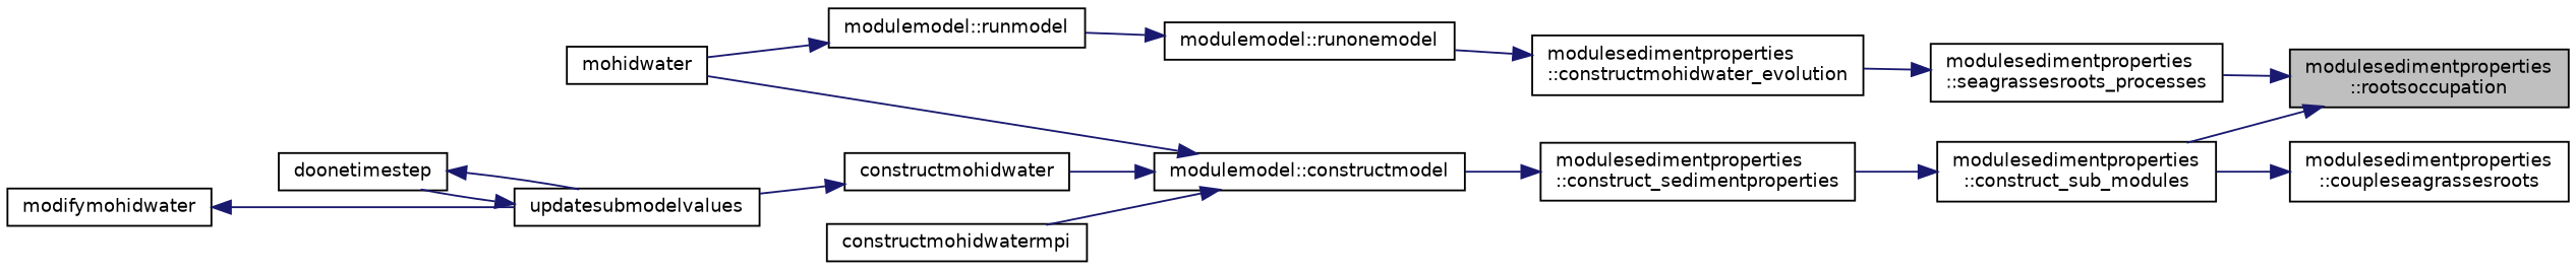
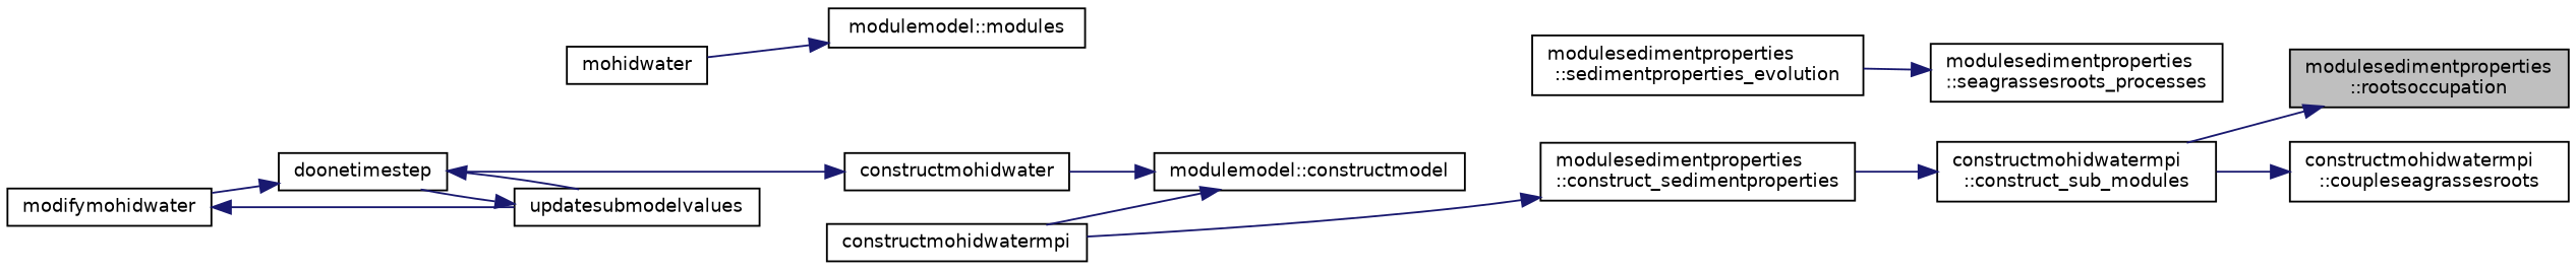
  digraph {
    rankdir=RL
    node [color=black fillcolor=white fontname=Helvetica fontsize=10 shape=record style=filled]
    edge [color=midnightblue dir=back fontname=Helvetica fontsize=10 labelfontname=Helvetica labelfontsize=10 style=solid]
    n1 [fillcolor=grey75 fontcolor=black height=0.2 label="modulesedimentproperties\l::rootsoccupation" width=0.4]
    n2 [height=0.2 label="modulesedimentproperties\l::seagrassesroots_processes" width=0.4]
-   n3 [height=0.2 label="modulesedimentproperties\l::construct_sub_modules" width=0.4]
-   n4 [height=0.2 label="modulesedimentproperties\l::coupleseagrassesroots" width=0.4]
-   n5 [height=0.2 label="modulesedimentproperties\l::constructmohidwater_evolution" width=0.4]
+   n3 [height=0.2 label="constructmohidwatermpi\l::construct_sub_modules" width=0.4]
+   n4 [height=0.2 label="constructmohidwatermpi\l::coupleseagrassesroots" width=0.4]
+   n5 [height=0.2 label="modulesedimentproperties\l::sedimentproperties_evolution" width=0.4]
    n6 [height=0.2 label="modulesedimentproperties\l::construct_sedimentproperties" width=0.4]
    n7 [height=0.2 label="modulemodel::constructmodel" width=0.4]
    n8 [height=0.2 label=constructmohidwater width=0.4]
    n9 [height=0.2 label=constructmohidwatermpi width=0.4]
    n10 [height=0.2 label=mohidwater width=0.4]
    n11 [height=0.2 label=updatesubmodelvalues width=0.4]
    n12 [height=0.2 label=doonetimestep width=0.4]
    n13 [height=0.2 label=modifymohidwater width=0.4]
-   n14 [height=0.2 label="modulemodel::runonemodel" width=0.4]
-   n15 [height=0.2 label="modulemodel::runmodel" width=0.4]
-   n1 -> n2
+   n15 [height=0.2 label="modulemodel::modules" width=0.4]
    n1 -> n3
    n2 -> n5
    n3 -> n6
    n4 -> n3
-   n5 -> n14
-   n6 -> n7
+   n6 -> n9
    n7 -> n8
    n7 -> n9
-   n7 -> n10
-   n8 -> n11
+   n8 -> n12
    n11 -> n12
    n12 -> n11
+   n12 -> n13
    n13 -> n11
-   n14 -> n15
    n15 -> n10
  }
